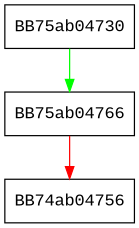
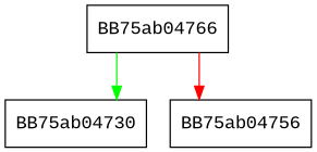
  digraph {
    fontname="Liberation Mono"
    splines=ortho
    node [fontname="Liberation Mono" shape=box]
    edge [fontname="Liberation Mono"]
    BB75ab04730
    BB75ab04766
-   BB75ab04756 [label=BB74ab04756]
-   BB75ab04730 -> BB75ab04766 [color=green]
+   BB75ab04756
+   BB75ab04766 -> BB75ab04730 [color=green]
    BB75ab04766 -> BB75ab04756 [color=red]
  }
